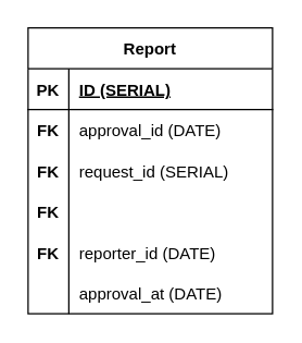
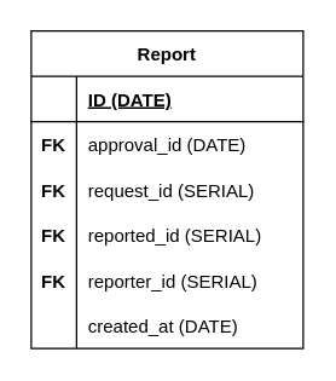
  <mxCell id="0" />
  <mxCell id="1" parent="0" />
  <mxCell id="2" value="Report" style="shape=table;startSize=30;container=1;collapsible=1;childLayout=tableLayout;fixedRows=1;rowLines=0;fontStyle=1;align=center;resizeLast=1;" parent="1" vertex="1"><mxGeometry x="20" y="20" width="180" height="210" as="geometry"><mxRectangle x="170" y="130" width="70" height="30" as="alternateBounds" /></mxGeometry></mxCell>
  <mxCell id="3" value="" style="shape=partialRectangle;collapsible=0;dropTarget=0;pointerEvents=0;fillColor=none;top=0;left=0;bottom=1;right=0;points=[[0,0.5],[1,0.5]];portConstraint=eastwest;" parent="2" vertex="1"><mxGeometry y="30" width="180" height="30" as="geometry" /></mxCell>
- <mxCell id="4" value="PK" style="shape=partialRectangle;connectable=0;fillColor=none;top=0;left=0;bottom=0;right=0;fontStyle=1;overflow=hidden;" parent="3" vertex="1"><mxGeometry width="30" height="30" as="geometry" /></mxCell>
- <mxCell id="5" value="ID (SERIAL)" style="shape=partialRectangle;connectable=0;fillColor=none;top=0;left=0;bottom=0;right=0;align=left;spacingLeft=6;fontStyle=5;overflow=hidden;" parent="3" vertex="1"><mxGeometry x="30" width="150" height="30" as="geometry" /></mxCell>
+ <mxCell id="5" value="ID (DATE)" style="shape=partialRectangle;connectable=0;fillColor=none;top=0;left=0;bottom=0;right=0;align=left;spacingLeft=6;fontStyle=5;overflow=hidden;" parent="3" vertex="1"><mxGeometry x="30" width="150" height="30" as="geometry" /></mxCell>
  <mxCell id="6" value="" style="shape=partialRectangle;collapsible=0;dropTarget=0;pointerEvents=0;fillColor=none;top=0;left=0;bottom=0;right=0;points=[[0,0.5],[1,0.5]];portConstraint=eastwest;" parent="2" vertex="1"><mxGeometry y="60" width="180" height="30" as="geometry" /></mxCell>
  <mxCell id="7" value="FK" style="shape=partialRectangle;connectable=0;fillColor=none;top=0;left=0;bottom=0;right=0;editable=1;overflow=hidden;fontStyle=1" parent="6" vertex="1"><mxGeometry width="30" height="30" as="geometry" /></mxCell>
  <mxCell id="8" value="approval_id (DATE)" style="shape=partialRectangle;connectable=0;fillColor=none;top=0;left=0;bottom=0;right=0;align=left;spacingLeft=6;overflow=hidden;" parent="6" vertex="1"><mxGeometry x="30" width="150" height="30" as="geometry" /></mxCell>
  <mxCell id="9" value="" style="shape=partialRectangle;collapsible=0;dropTarget=0;pointerEvents=0;fillColor=none;top=0;left=0;bottom=0;right=0;points=[[0,0.5],[1,0.5]];portConstraint=eastwest;" parent="2" vertex="1"><mxGeometry y="90" width="180" height="30" as="geometry" /></mxCell>
  <mxCell id="10" value="FK" style="shape=partialRectangle;connectable=0;fillColor=none;top=0;left=0;bottom=0;right=0;editable=1;overflow=hidden;fontStyle=1" parent="9" vertex="1"><mxGeometry width="30" height="30" as="geometry" /></mxCell>
  <mxCell id="11" value="request_id (SERIAL)" style="shape=partialRectangle;connectable=0;fillColor=none;top=0;left=0;bottom=0;right=0;align=left;spacingLeft=6;overflow=hidden;" parent="9" vertex="1"><mxGeometry x="30" width="150" height="30" as="geometry" /></mxCell>
  <mxCell id="12" value="" style="shape=partialRectangle;collapsible=0;dropTarget=0;pointerEvents=0;fillColor=none;top=0;left=0;bottom=0;right=0;points=[[0,0.5],[1,0.5]];portConstraint=eastwest;" parent="2" vertex="1"><mxGeometry y="120" width="180" height="30" as="geometry" /></mxCell>
  <mxCell id="13" value="FK" style="shape=partialRectangle;connectable=0;fillColor=none;top=0;left=0;bottom=0;right=0;editable=1;overflow=hidden;fontStyle=1" parent="12" vertex="1"><mxGeometry width="30" height="30" as="geometry" /></mxCell>
+ <mxCell id="14" value="reported_id (SERIAL)" style="shape=partialRectangle;connectable=0;fillColor=none;top=0;left=0;bottom=0;right=0;align=left;spacingLeft=6;overflow=hidden;" parent="12" vertex="1"><mxGeometry x="30" width="150" height="30" as="geometry" /></mxCell>
  <mxCell id="15" value="" style="shape=partialRectangle;collapsible=0;dropTarget=0;pointerEvents=0;fillColor=none;top=0;left=0;bottom=0;right=0;points=[[0,0.5],[1,0.5]];portConstraint=eastwest;" parent="2" vertex="1"><mxGeometry y="150" width="180" height="30" as="geometry" /></mxCell>
  <mxCell id="16" value="FK" style="shape=partialRectangle;connectable=0;fillColor=none;top=0;left=0;bottom=0;right=0;editable=1;overflow=hidden;fontStyle=1" parent="15" vertex="1"><mxGeometry width="30" height="30" as="geometry" /></mxCell>
- <mxCell id="17" value="reporter_id (DATE)" style="shape=partialRectangle;connectable=0;fillColor=none;top=0;left=0;bottom=0;right=0;align=left;spacingLeft=6;overflow=hidden;" parent="15" vertex="1"><mxGeometry x="30" width="150" height="30" as="geometry" /></mxCell>
+ <mxCell id="17" value="reporter_id (SERIAL)" style="shape=partialRectangle;connectable=0;fillColor=none;top=0;left=0;bottom=0;right=0;align=left;spacingLeft=6;overflow=hidden;" parent="15" vertex="1"><mxGeometry x="30" width="150" height="30" as="geometry" /></mxCell>
  <mxCell id="18" value="" style="shape=partialRectangle;collapsible=0;dropTarget=0;pointerEvents=0;fillColor=none;top=0;left=0;bottom=0;right=0;points=[[0,0.5],[1,0.5]];portConstraint=eastwest;" parent="2" vertex="1"><mxGeometry y="180" width="180" height="30" as="geometry" /></mxCell>
  <mxCell id="19" value="" style="shape=partialRectangle;connectable=0;fillColor=none;top=0;left=0;bottom=0;right=0;editable=1;overflow=hidden;" parent="18" vertex="1"><mxGeometry width="30" height="30" as="geometry" /></mxCell>
- <mxCell id="20" value="approval_at (DATE)" style="shape=partialRectangle;connectable=0;fillColor=none;top=0;left=0;bottom=0;right=0;align=left;spacingLeft=6;overflow=hidden;" parent="18" vertex="1"><mxGeometry x="30" width="150" height="30" as="geometry" /></mxCell>
+ <mxCell id="20" value="created_at (DATE)" style="shape=partialRectangle;connectable=0;fillColor=none;top=0;left=0;bottom=0;right=0;align=left;spacingLeft=6;overflow=hidden;" parent="18" vertex="1"><mxGeometry x="30" width="150" height="30" as="geometry" /></mxCell>
